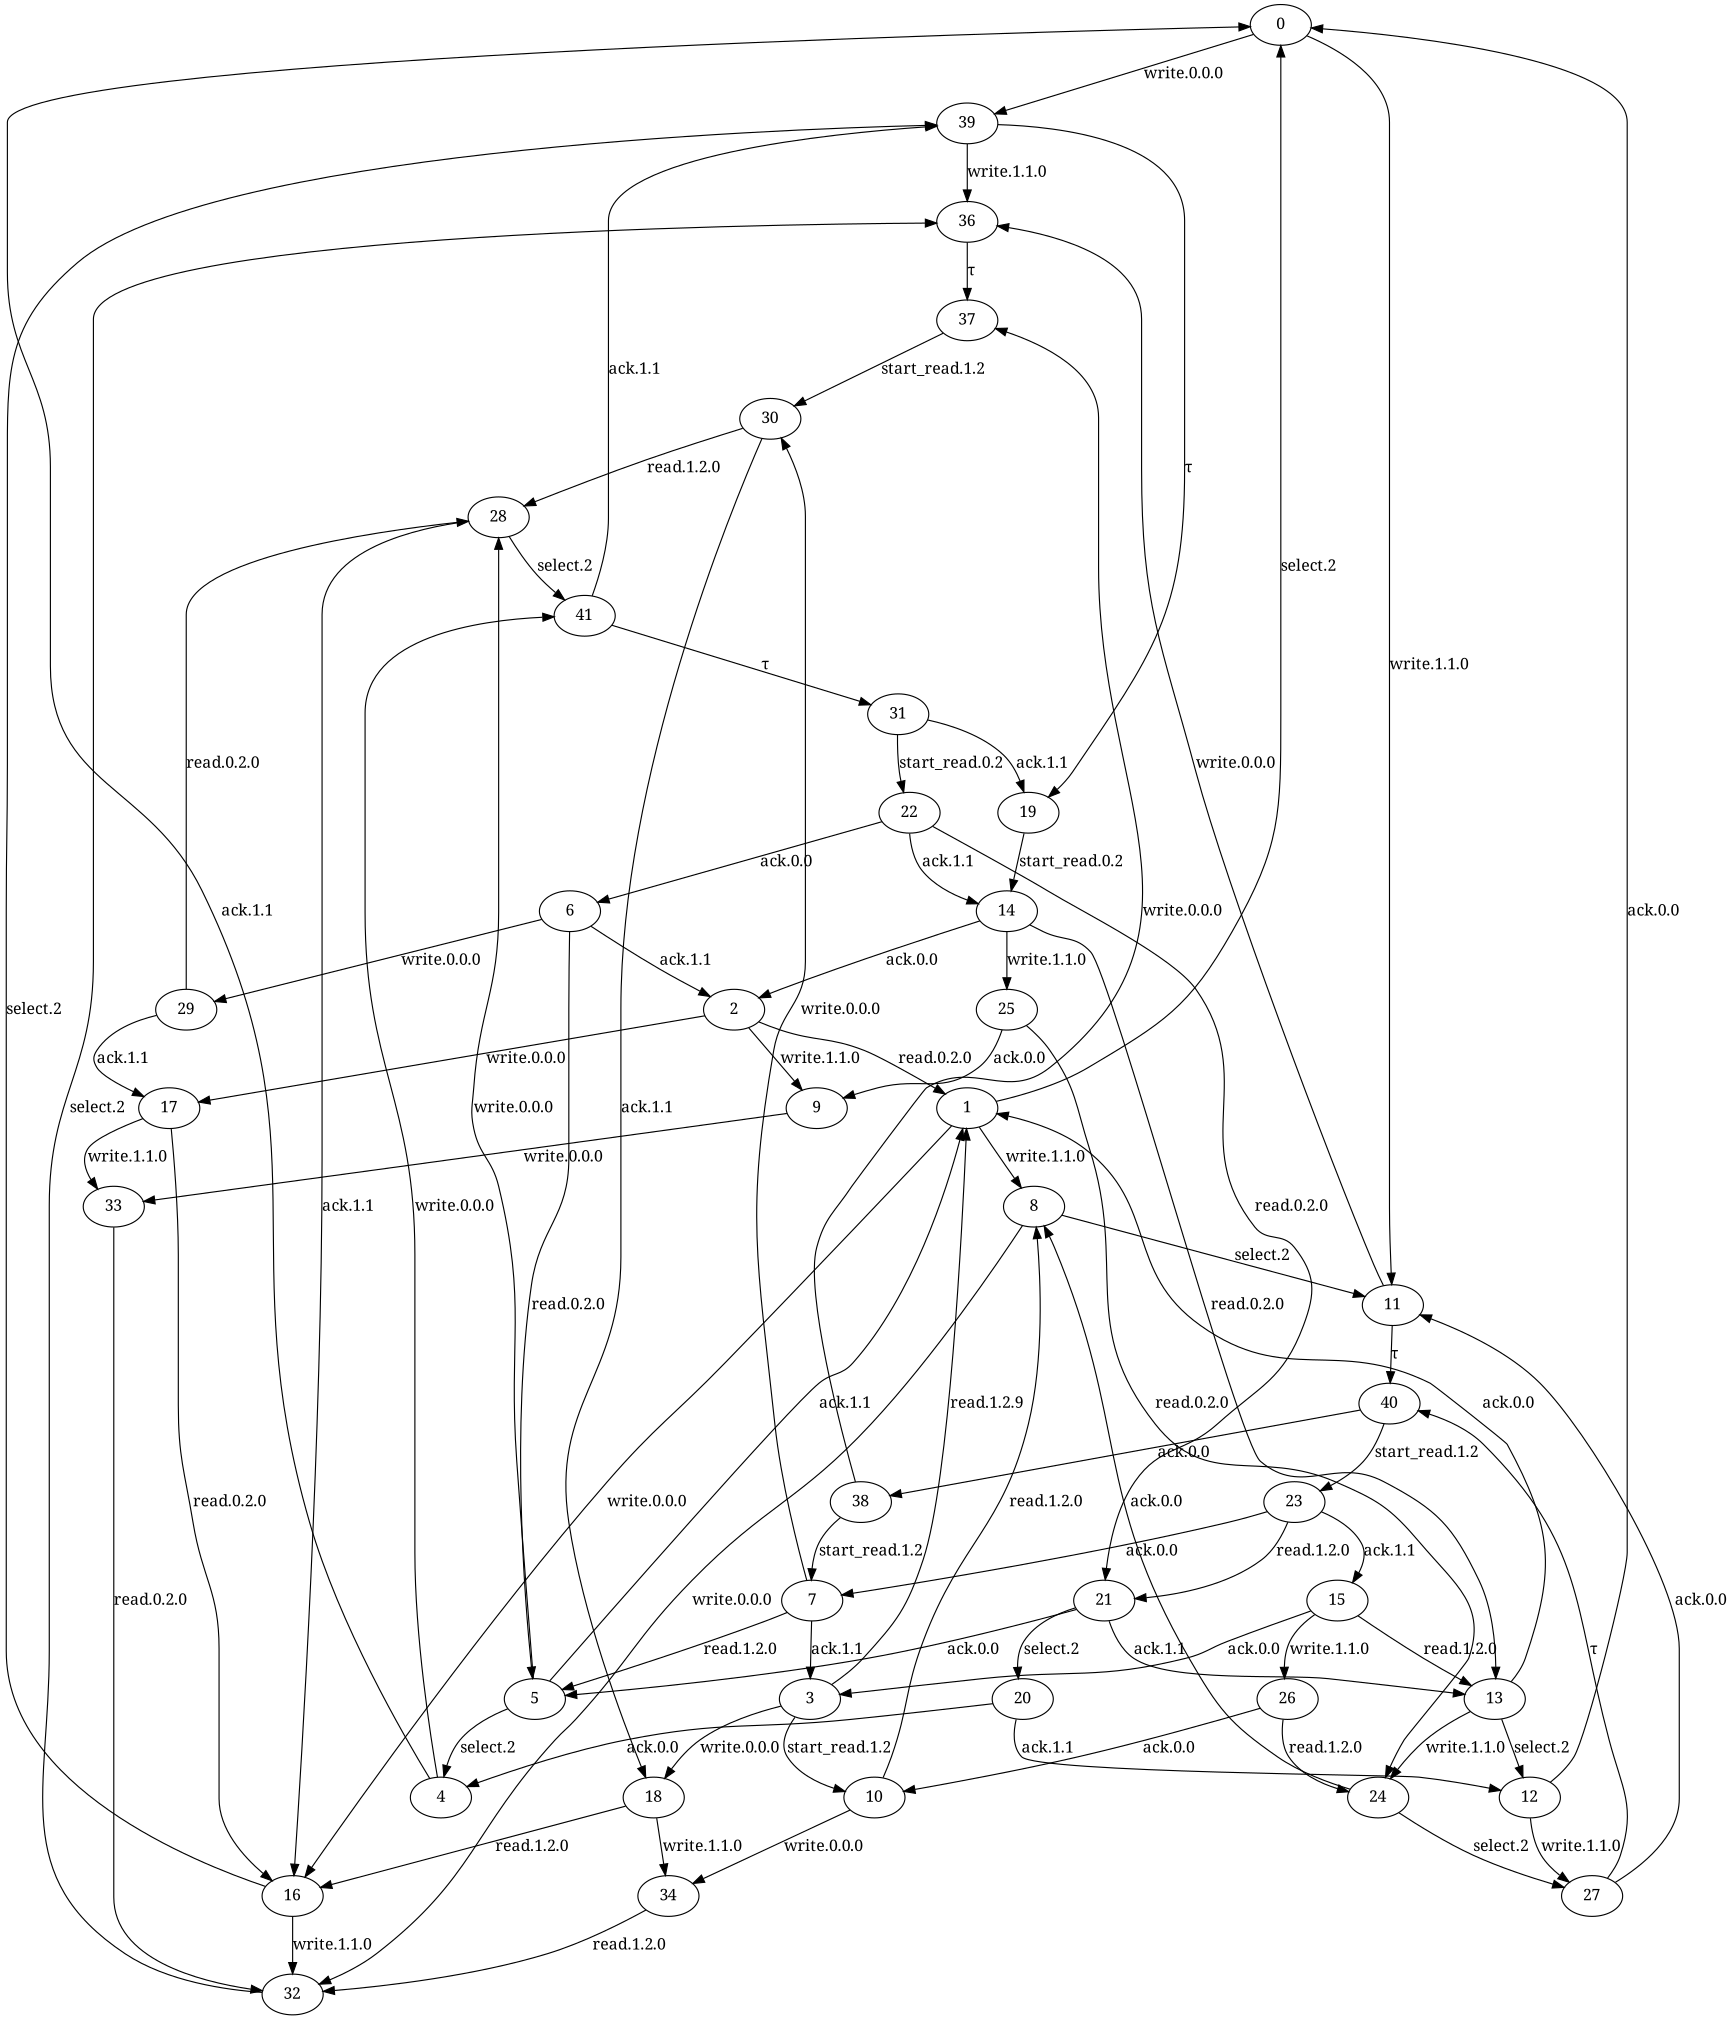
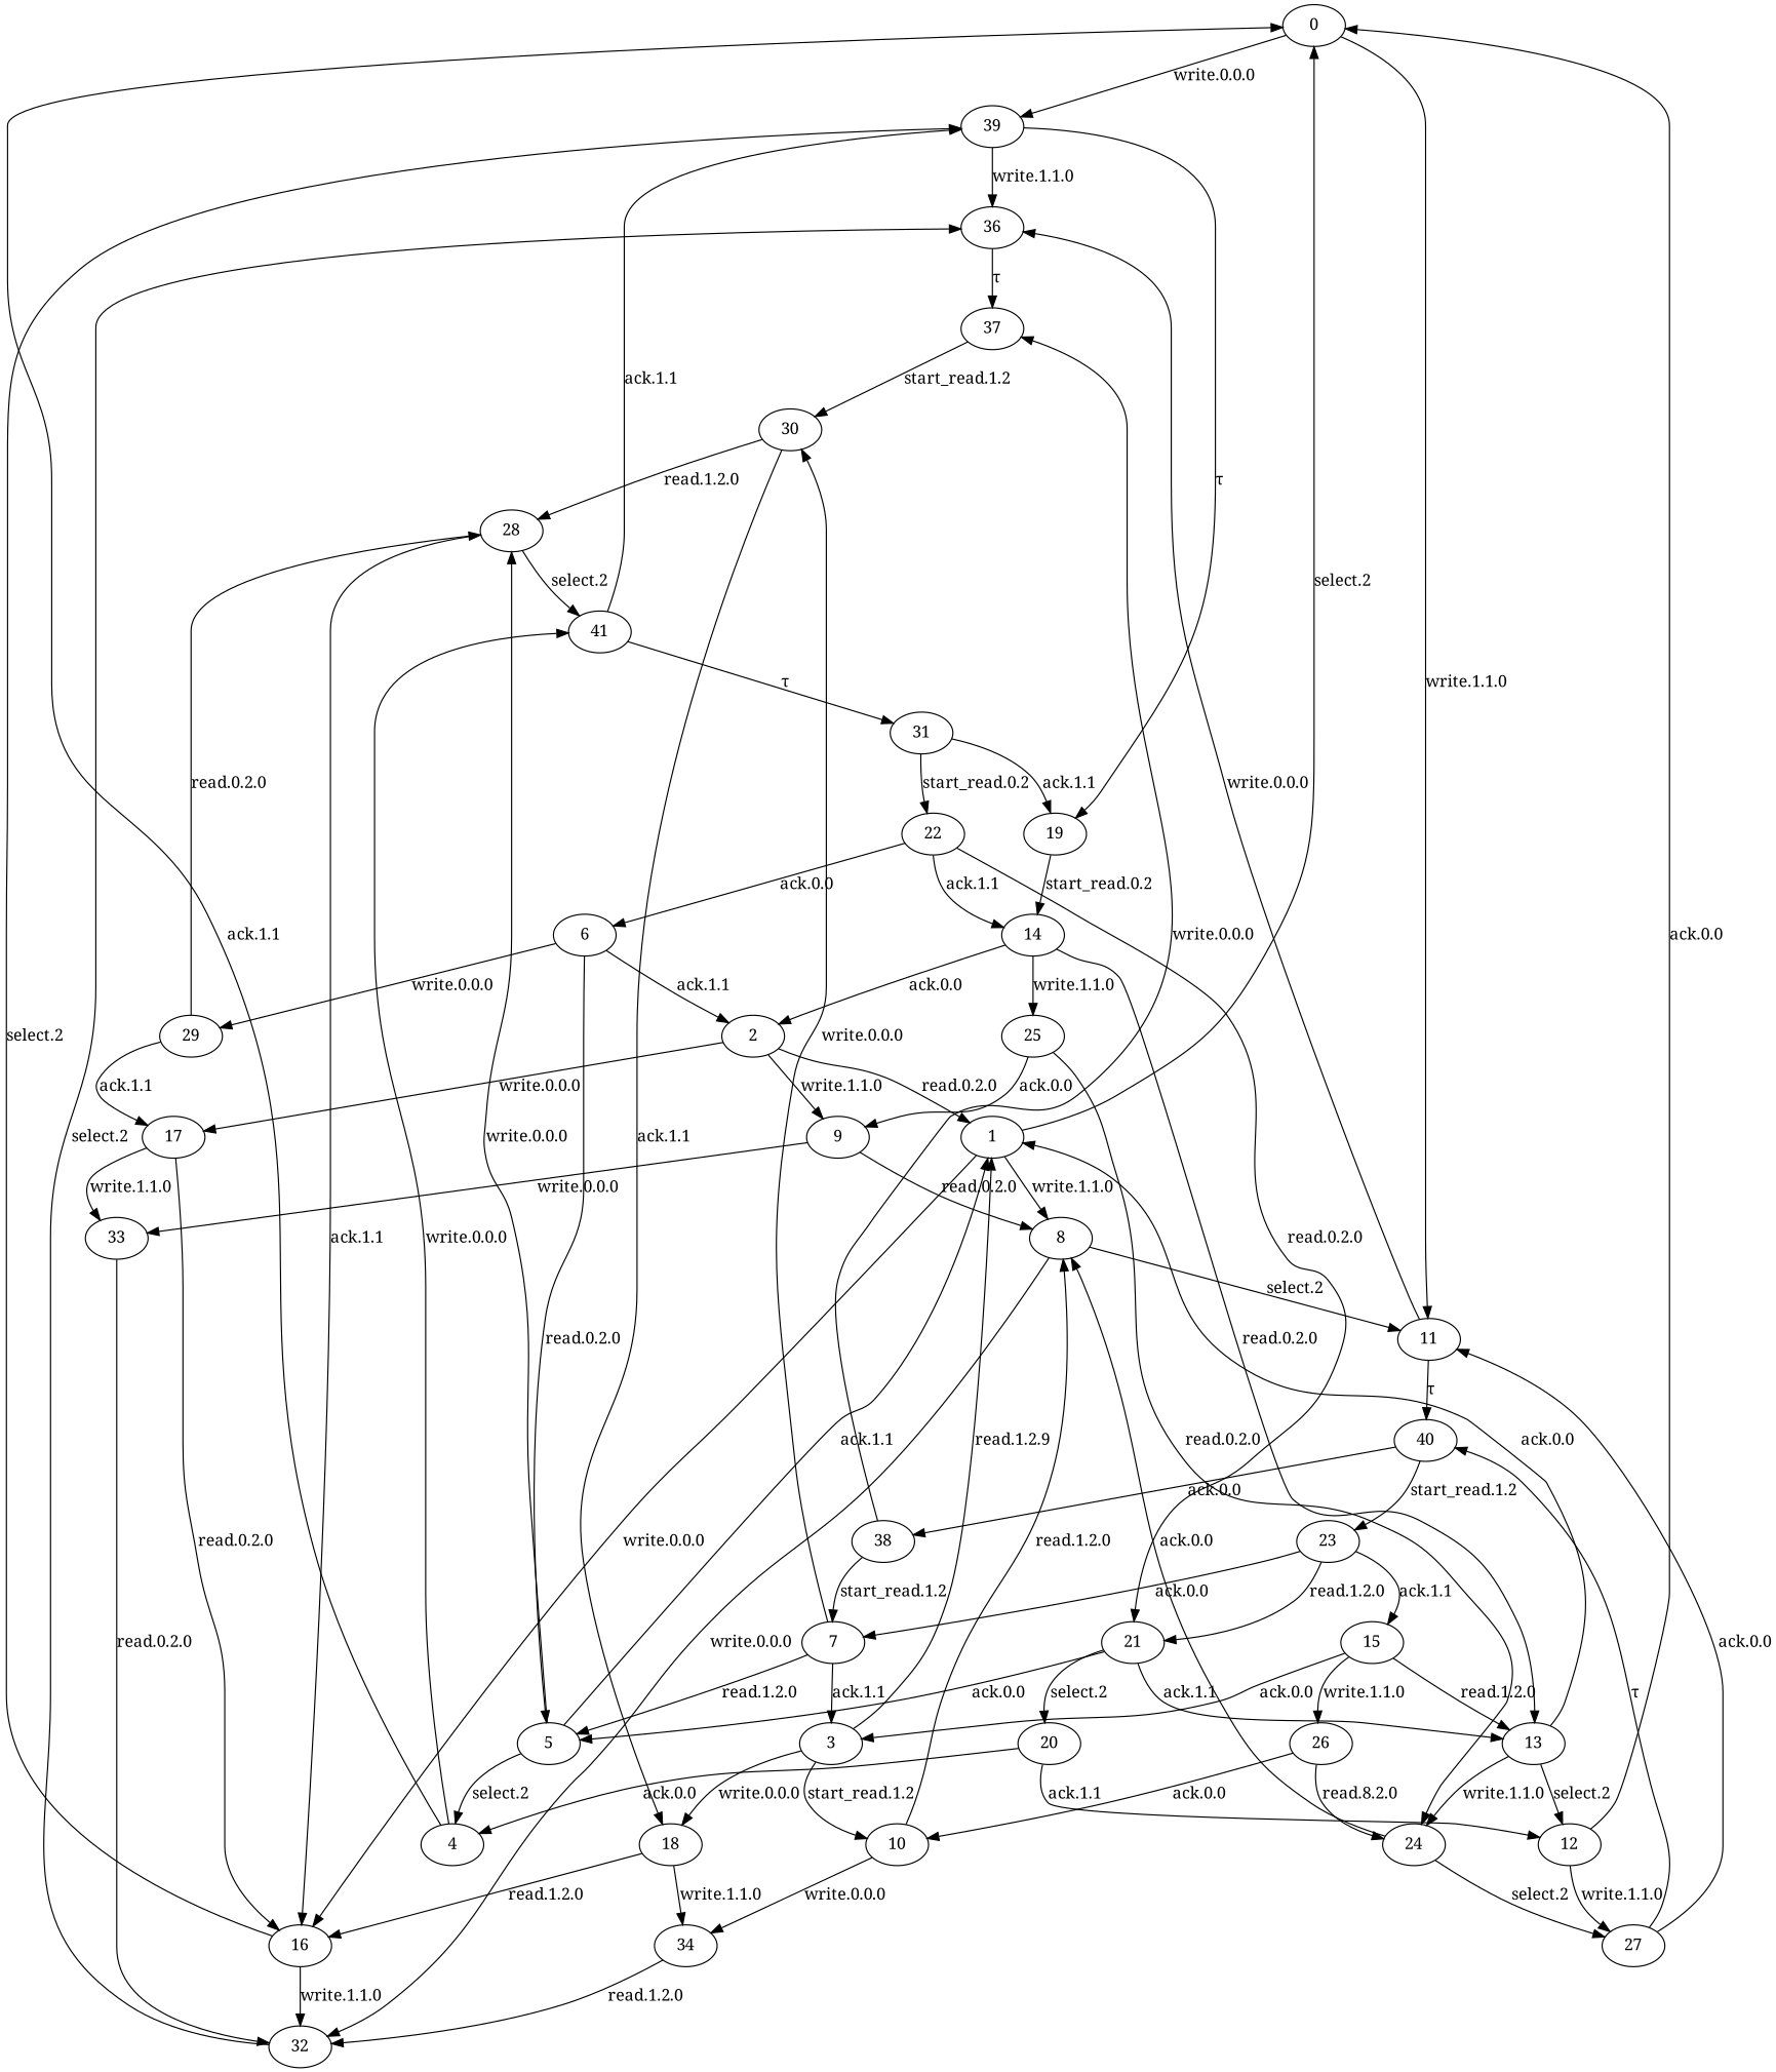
  digraph {
    fontname="Noto Serif"
    node [fontname="Noto Serif"]
    edge [fontname="Noto Serif"]
    0
    39
    11
    36
    19
    40
    37
    14
    38
    7
    1
    16
    8
    32
    2
    17
    9
    33
    3
    18
    10
    34
    4
    41
    31
    22
    5
    28
    6
    29
    30
    12
    27
    23
    13
    24
    25
    15
    26
    20
    21
    0 -> 39 [label="write.0.0.0"]
    0 -> 11 [label="write.1.1.0"]
    39 -> 36 [label="write.1.1.0"]
    39 -> 19 [label="τ"]
    11 -> 36 [label="write.0.0.0"]
    11 -> 40 [label="τ"]
    36 -> 37 [label="τ"]
    19 -> 14 [label="start_read.0.2"]
    40 -> 38 [label="ack.0.0"]
    40 -> 23 [label="start_read.1.2"]
    37 -> 30 [label="start_read.1.2"]
    14 -> 2 [label="ack.0.0"]
    14 -> 13 [label="read.0.2.0"]
    14 -> 25 [label="write.1.1.0"]
    38 -> 37 [label="write.0.0.0"]
    38 -> 7 [label="start_read.1.2"]
    7 -> 3 [label="ack.1.1"]
    7 -> 5 [label="read.1.2.0"]
    7 -> 30 [label="write.0.0.0"]
    1 -> 0 [label="select.2"]
    1 -> 16 [label="write.0.0.0"]
    1 -> 8 [label="write.1.1.0"]
    16 -> 39 [label="select.2"]
    16 -> 32 [label="write.1.1.0"]
    8 -> 11 [label="select.2"]
    8 -> 32 [label="write.0.0.0"]
    32 -> 36 [label="select.2"]
    2 -> 1 [label="read.0.2.0"]
    2 -> 17 [label="write.0.0.0"]
    2 -> 9 [label="write.1.1.0"]
    17 -> 16 [label="read.0.2.0"]
    17 -> 33 [label="write.1.1.0"]
+   9 -> 8 [label="read.0.2.0"]
    9 -> 33 [label="write.0.0.0"]
    33 -> 32 [label="read.0.2.0"]
    3 -> 1 [label="read.1.2.9"]
    3 -> 18 [label="write.0.0.0"]
    3 -> 10 [label="start_read.1.2"]
    18 -> 16 [label="read.1.2.0"]
    18 -> 34 [label="write.1.1.0"]
    10 -> 8 [label="read.1.2.0"]
    10 -> 34 [label="write.0.0.0"]
    34 -> 32 [label="read.1.2.0"]
    4 -> 0 [label="ack.1.1"]
    4 -> 41 [label="write.0.0.0"]
    41 -> 39 [label="ack.1.1"]
    41 -> 31 [label="τ"]
    31 -> 19 [label="ack.1.1"]
    31 -> 22 [label="start_read.0.2"]
    22 -> 14 [label="ack.1.1"]
    22 -> 6 [label="ack.0.0"]
    22 -> 21 [label="read.0.2.0"]
    5 -> 1 [label="ack.1.1"]
    5 -> 4 [label="select.2"]
    5 -> 28 [label="write.0.0.0"]
    28 -> 16 [label="ack.1.1"]
    28 -> 41 [label="select.2"]
    6 -> 2 [label="ack.1.1"]
    6 -> 5 [label="read.0.2.0"]
    6 -> 29 [label="write.0.0.0"]
    29 -> 17 [label="ack.1.1"]
    29 -> 28 [label="read.0.2.0"]
    30 -> 18 [label="ack.1.1"]
    30 -> 28 [label="read.1.2.0"]
    12 -> 0 [label="ack.0.0"]
    12 -> 27 [label="write.1.1.0"]
    27 -> 11 [label="ack.0.0"]
    27 -> 40 [label="τ"]
    23 -> 7 [label="ack.0.0"]
    23 -> 15 [label="ack.1.1"]
    23 -> 21 [label="read.1.2.0"]
    13 -> 1 [label="ack.0.0"]
    13 -> 12 [label="select.2"]
    13 -> 24 [label="write.1.1.0"]
    24 -> 8 [label="ack.0.0"]
    24 -> 27 [label="select.2"]
    25 -> 9 [label="ack.0.0"]
    25 -> 24 [label="read.0.2.0"]
    15 -> 3 [label="ack.0.0"]
    15 -> 13 [label="read.1.2.0"]
    15 -> 26 [label="write.1.1.0"]
    26 -> 10 [label="ack.0.0"]
-   26 -> 24 [label="read.1.2.0"]
+   26 -> 24 [label="read.8.2.0"]
    20 -> 4 [label="ack.0.0"]
    20 -> 12 [label="ack.1.1"]
    21 -> 5 [label="ack.0.0"]
    21 -> 13 [label="ack.1.1"]
    21 -> 20 [label="select.2"]
  }
